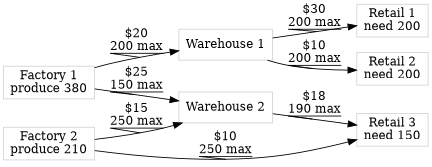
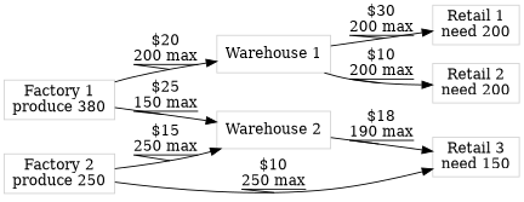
  digraph {
    rankdir=LR
    node [color=lightgrey filled=true shape=box]
    edge [decorate=true]
    n1 [label="Factory 1\nproduce 380"]
    n2 [label="Warehouse 1"]
    n3 [label="Warehouse 2"]
    n4 [label="Retail 1\nneed 200"]
    n5 [label="Retail 2\nneed 200"]
    n6 [label="Retail 3\nneed 150"]
-   n7 [label="Factory 2\nproduce 210"]
+   n7 [label="Factory 2\nproduce 250"]
    n1 -> n2 [label="$20\n200 max"]
    n1 -> n3 [label="$25\n150 max"]
    n2 -> n4 [label="$30\n200 max"]
    n2 -> n5 [label="$10\n200 max"]
    n3 -> n6 [label="$18\n190 max"]
    n7 -> n3 [label="$15\n250 max"]
    n7 -> n6 [label="$10\n250 max"]
  }
